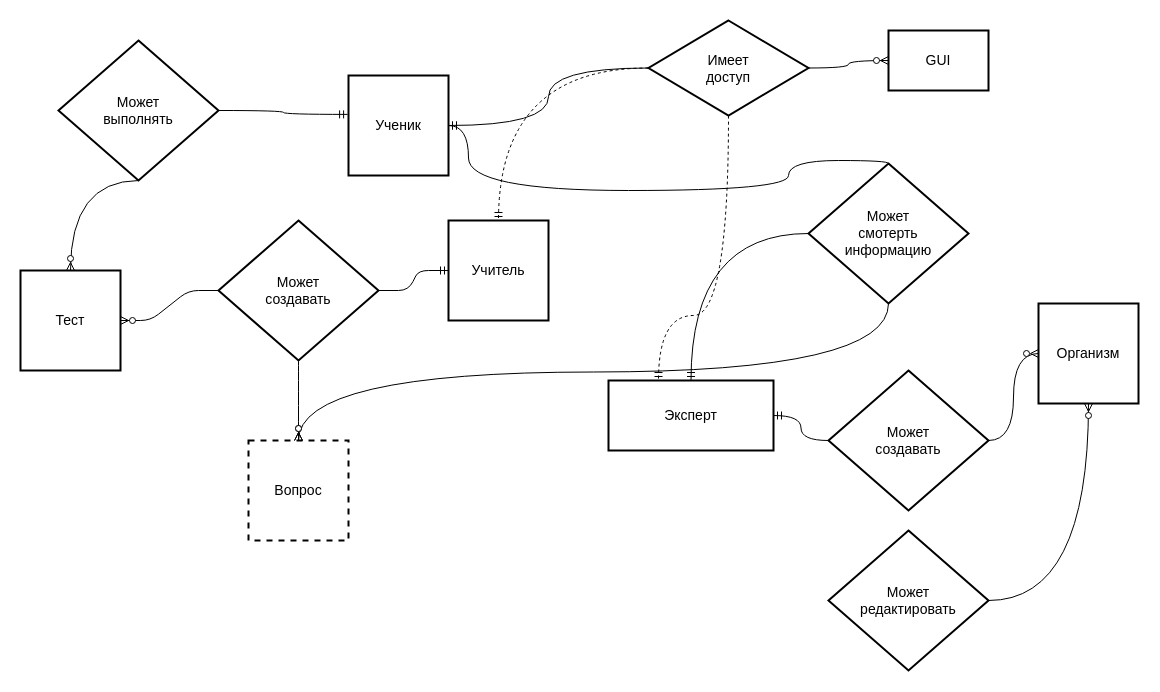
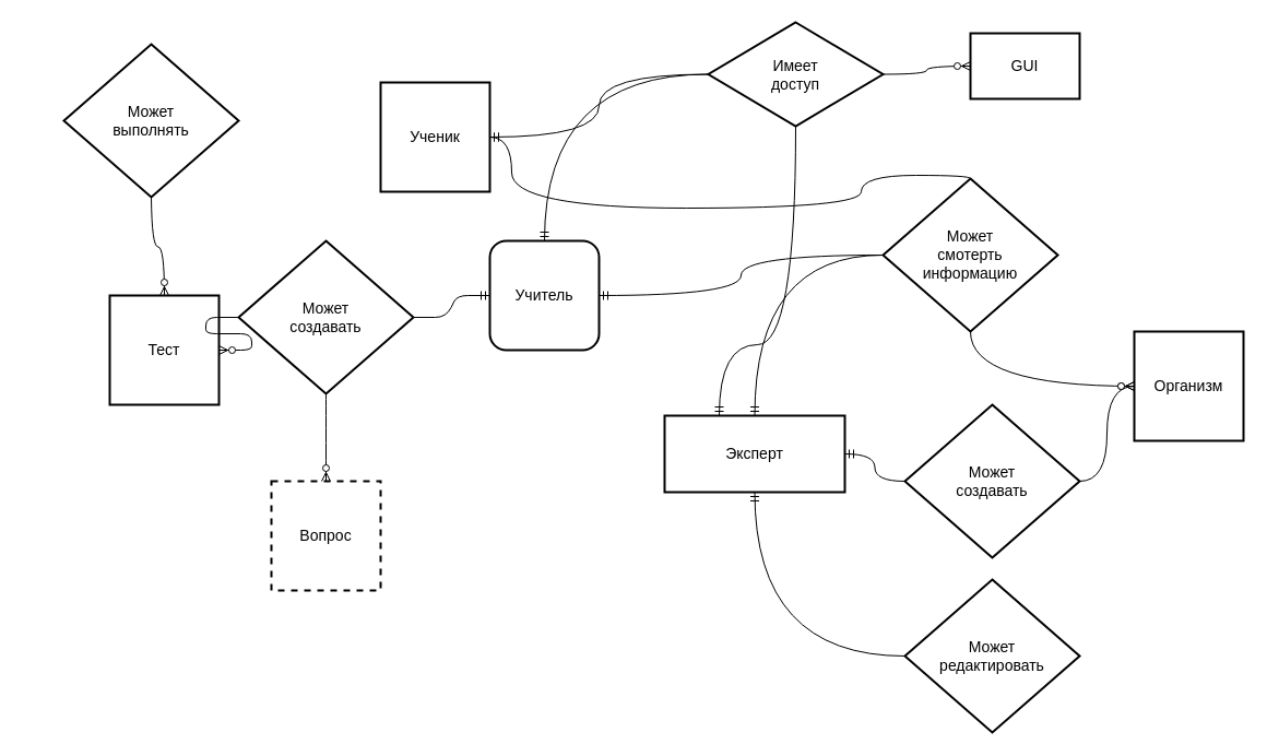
  <mxCell id="0" />
  <mxCell id="1" parent="0" />
  <mxCell id="2" value="Организм" style="strokeWidth=2;whiteSpace=wrap;html=1;align=center;fontSize=14;" vertex="1" parent="1"><mxGeometry x="1038" y="303" width="100" height="100" as="geometry" /></mxCell>
  <mxCell id="3" value="Может&lt;br&gt;смотерть&lt;br&gt;информацию" style="shape=rhombus;strokeWidth=2;fontSize=17;perimeter=rhombusPerimeter;whiteSpace=wrap;html=1;align=center;fontSize=14;" vertex="1" parent="1"><mxGeometry x="808" y="163" width="160" height="140" as="geometry" /></mxCell>
- <mxCell id="4" value="Тест" style="strokeWidth=2;whiteSpace=wrap;html=1;align=center;fontSize=14;" vertex="1" parent="1"><mxGeometry x="20" y="270" width="100" height="100" as="geometry" /></mxCell>
+ <mxCell id="4" value="Тест" style="strokeWidth=2;whiteSpace=wrap;html=1;align=center;fontSize=14;" vertex="1" parent="1"><mxGeometry x="100" y="270" width="100" height="100" as="geometry" /></mxCell>
  <mxCell id="5" value="Вопрос" style="strokeWidth=2;whiteSpace=wrap;html=1;align=center;fontSize=14;dashed=1;" vertex="1" parent="1"><mxGeometry x="248" y="440" width="100" height="100" as="geometry" /></mxCell>
  <mxCell id="6" value="GUI" style="strokeWidth=2;whiteSpace=wrap;html=1;align=center;fontSize=14;" vertex="1" parent="1"><mxGeometry x="888" y="30" width="100" height="60" as="geometry" /></mxCell>
  <mxCell id="7" value="Ученик" style="strokeWidth=2;whiteSpace=wrap;html=1;align=center;fontSize=14;" vertex="1" parent="1"><mxGeometry x="348" y="75" width="100" height="100" as="geometry" /></mxCell>
- <mxCell id="8" value="Учитель" style="strokeWidth=2;whiteSpace=wrap;html=1;align=center;fontSize=14;" vertex="1" parent="1"><mxGeometry x="448" y="220" width="100" height="100" as="geometry" /></mxCell>
+ <mxCell id="8" value="Учитель" style="strokeWidth=2;whiteSpace=wrap;html=1;align=center;fontSize=14;rounded=1;" vertex="1" parent="1"><mxGeometry x="448" y="220" width="100" height="100" as="geometry" /></mxCell>
  <mxCell id="9" value="Эксперт" style="strokeWidth=2;whiteSpace=wrap;html=1;align=center;fontSize=14;" vertex="1" parent="1"><mxGeometry x="608" y="380" width="165" height="70" as="geometry" /></mxCell>
  <mxCell id="10" value="Может&lt;br&gt;выполнять" style="shape=rhombus;strokeWidth=2;fontSize=17;perimeter=rhombusPerimeter;whiteSpace=wrap;html=1;align=center;fontSize=14;" vertex="1" parent="1"><mxGeometry x="58" y="40" width="160" height="140" as="geometry" /></mxCell>
  <mxCell id="11" value="Может&lt;br&gt;создавать" style="shape=rhombus;strokeWidth=2;fontSize=17;perimeter=rhombusPerimeter;whiteSpace=wrap;html=1;align=center;fontSize=14;" vertex="1" parent="1"><mxGeometry x="828" y="370" width="160" height="140" as="geometry" /></mxCell>
  <mxCell id="12" value="Может&lt;br&gt;создавать" style="shape=rhombus;strokeWidth=2;fontSize=17;perimeter=rhombusPerimeter;whiteSpace=wrap;html=1;align=center;fontSize=14;" vertex="1" parent="1"><mxGeometry x="218" y="220" width="160" height="140" as="geometry" /></mxCell>
  <mxCell id="13" value="Может&lt;br&gt;редактировать" style="shape=rhombus;strokeWidth=2;fontSize=17;perimeter=rhombusPerimeter;whiteSpace=wrap;html=1;align=center;fontSize=14;" vertex="1" parent="1"><mxGeometry x="828" y="530" width="160" height="140" as="geometry" /></mxCell>
  <mxCell id="14" value="Имеет&lt;br&gt;доступ" style="shape=rhombus;strokeWidth=2;fontSize=17;perimeter=rhombusPerimeter;whiteSpace=wrap;html=1;align=center;fontSize=14;" vertex="1" parent="1"><mxGeometry x="648" y="20" width="160" height="95" as="geometry" /></mxCell>
  <mxCell id="15" value="" style="edgeStyle=entityRelationEdgeStyle;fontSize=12;html=1;endArrow=ERzeroToMany;endFill=1;" edge="1" parent="1" source="12" target="4"><mxGeometry width="100" height="100" relative="1" as="geometry"><mxPoint x="128" y="470" as="sourcePoint" /><mxPoint x="228" y="370" as="targetPoint" /></mxGeometry></mxCell>
  <mxCell id="16" value="" style="edgeStyle=entityRelationEdgeStyle;fontSize=12;html=1;endArrow=ERmandOne;" edge="1" parent="1" source="12" target="8"><mxGeometry width="100" height="100" relative="1" as="geometry"><mxPoint x="98" y="490" as="sourcePoint" /><mxPoint x="198" y="390" as="targetPoint" /></mxGeometry></mxCell>
  <mxCell id="17" value="" style="edgeStyle=orthogonalEdgeStyle;fontSize=12;html=1;endArrow=ERzeroToMany;endFill=1;exitX=0.5;exitY=1;exitDx=0;exitDy=0;curved=1;" edge="1" parent="1" source="12" target="5"><mxGeometry width="100" height="100" relative="1" as="geometry"><mxPoint x="328" y="360" as="sourcePoint" /><mxPoint x="138" y="300" as="targetPoint" /></mxGeometry></mxCell>
- <mxCell id="18" value="" style="edgeStyle=orthogonalEdgeStyle;fontSize=12;html=1;endArrow=ERmandOne;entryX=-0.009;entryY=0.389;entryDx=0;entryDy=0;entryPerimeter=0;exitX=1;exitY=0.5;exitDx=0;exitDy=0;curved=1;" edge="1" parent="1" source="10" target="7"><mxGeometry width="100" height="100" relative="1" as="geometry"><mxPoint x="278" y="80" as="sourcePoint" /><mxPoint x="403.5" y="80" as="targetPoint" /></mxGeometry></mxCell>
  <mxCell id="19" value="" style="edgeStyle=orthogonalEdgeStyle;fontSize=12;html=1;endArrow=ERzeroToMany;endFill=1;entryX=0.5;entryY=0;entryDx=0;entryDy=0;curved=1;" edge="1" parent="1" target="4"><mxGeometry width="100" height="100" relative="1" as="geometry"><mxPoint x="138" y="180" as="sourcePoint" /><mxPoint x="201" y="210" as="targetPoint" /></mxGeometry></mxCell>
  <mxCell id="20" value="" style="edgeStyle=orthogonalEdgeStyle;fontSize=12;html=1;endArrow=ERmandOne;exitX=0.5;exitY=0;exitDx=0;exitDy=0;curved=1;" edge="1" parent="1" source="3" target="7"><mxGeometry width="100" height="100" relative="1" as="geometry"><mxPoint x="558" y="180" as="sourcePoint" /><mxPoint x="429.471" y="227.176" as="targetPoint" /><Array as="points"><mxPoint x="788" y="160" /><mxPoint x="788" y="190" /><mxPoint x="468" y="190" /></Array></mxGeometry></mxCell>
  <mxCell id="21" value="" style="edgeStyle=orthogonalEdgeStyle;fontSize=12;html=1;endArrow=ERmandOne;exitX=0;exitY=0.5;exitDx=0;exitDy=0;curved=1;" edge="1" parent="1" source="14" target="7"><mxGeometry width="100" height="100" relative="1" as="geometry"><mxPoint x="578" y="50" as="sourcePoint" /><mxPoint x="558" y="110" as="targetPoint" /></mxGeometry></mxCell>
- <mxCell id="22" value="" style="edgeStyle=orthogonalEdgeStyle;fontSize=12;html=1;endArrow=ERmandOne;curved=1;dashed=1;" edge="1" parent="1" source="14" target="8"><mxGeometry width="100" height="100" relative="1" as="geometry"><mxPoint x="608" y="230" as="sourcePoint" /><mxPoint x="479.471" y="277.176" as="targetPoint" /></mxGeometry></mxCell>
- <mxCell id="23" value="" style="edgeStyle=orthogonalEdgeStyle;fontSize=12;html=1;endArrow=ERmandOne;curved=1;dashed=1;" edge="1" parent="1" source="14" target="9"><mxGeometry width="100" height="100" relative="1" as="geometry"><mxPoint x="598" y="410" as="sourcePoint" /><mxPoint x="469.471" y="457.176" as="targetPoint" /><Array as="points"><mxPoint x="728" y="315" /><mxPoint x="658" y="315" /></Array></mxGeometry></mxCell>
+ <mxCell id="22" value="" style="edgeStyle=orthogonalEdgeStyle;fontSize=12;html=1;endArrow=ERmandOne;curved=1;" edge="1" parent="1" source="14" target="8"><mxGeometry width="100" height="100" relative="1" as="geometry"><mxPoint x="608" y="230" as="sourcePoint" /><mxPoint x="479.471" y="277.176" as="targetPoint" /></mxGeometry></mxCell>
+ <mxCell id="23" value="" style="edgeStyle=orthogonalEdgeStyle;fontSize=12;html=1;endArrow=ERmandOne;curved=1;" edge="1" parent="1" source="14" target="9"><mxGeometry width="100" height="100" relative="1" as="geometry"><mxPoint x="598" y="410" as="sourcePoint" /><mxPoint x="469.471" y="457.176" as="targetPoint" /><Array as="points"><mxPoint x="728" y="315" /><mxPoint x="658" y="315" /></Array></mxGeometry></mxCell>
+ <mxCell id="24" value="" style="edgeStyle=orthogonalEdgeStyle;fontSize=12;html=1;endArrow=ERmandOne;exitX=0;exitY=0.5;exitDx=0;exitDy=0;curved=1;" edge="1" parent="1" source="3" target="8"><mxGeometry width="100" height="100" relative="1" as="geometry"><mxPoint x="528" y="430" as="sourcePoint" /><mxPoint x="399.471" y="477.176" as="targetPoint" /></mxGeometry></mxCell>
  <mxCell id="25" value="" style="edgeStyle=orthogonalEdgeStyle;fontSize=12;html=1;endArrow=ERmandOne;exitX=0;exitY=0.5;exitDx=0;exitDy=0;curved=1;" edge="1" parent="1" source="3" target="9"><mxGeometry width="100" height="100" relative="1" as="geometry"><mxPoint x="728" y="420" as="sourcePoint" /><mxPoint x="599.471" y="467.176" as="targetPoint" /></mxGeometry></mxCell>
- <mxCell id="27" value="" style="edgeStyle=orthogonalEdgeStyle;fontSize=12;html=1;endArrow=ERzeroToMany;endFill=1;curved=1;" edge="1" parent="1" source="13" target="2"><mxGeometry width="100" height="100" relative="1" as="geometry"><mxPoint x="788" y="690" as="sourcePoint" /><mxPoint x="711" y="690" as="targetPoint" /></mxGeometry></mxCell>
+ <mxCell id="26" value="" style="edgeStyle=orthogonalEdgeStyle;fontSize=12;html=1;endArrow=ERmandOne;curved=1;" edge="1" parent="1" source="13" target="9"><mxGeometry width="100" height="100" relative="1" as="geometry"><mxPoint x="678" y="610" as="sourcePoint" /><mxPoint x="549.471" y="657.176" as="targetPoint" /></mxGeometry></mxCell>
  <mxCell id="28" value="" style="edgeStyle=orthogonalEdgeStyle;fontSize=12;html=1;endArrow=ERzeroToMany;endFill=1;curved=1;" edge="1" parent="1" source="11" target="2"><mxGeometry width="100" height="100" relative="1" as="geometry"><mxPoint x="1178" y="580" as="sourcePoint" /><mxPoint x="1101" y="580" as="targetPoint" /></mxGeometry></mxCell>
  <mxCell id="29" value="" style="edgeStyle=orthogonalEdgeStyle;fontSize=12;html=1;endArrow=ERmandOne;exitX=0;exitY=0.5;exitDx=0;exitDy=0;curved=1;" edge="1" parent="1" source="11" target="9"><mxGeometry width="100" height="100" relative="1" as="geometry"><mxPoint x="808" y="600" as="sourcePoint" /><mxPoint x="688.294" y="789.787" as="targetPoint" /></mxGeometry></mxCell>
- <mxCell id="30" value="" style="edgeStyle=orthogonalEdgeStyle;fontSize=12;html=1;endArrow=ERzeroToMany;endFill=1;exitX=0.5;exitY=1;exitDx=0;exitDy=0;curved=1;" edge="1" parent="1" source="3" target="5"><mxGeometry width="100" height="100" relative="1" as="geometry"><mxPoint x="908" y="330" as="sourcePoint" /><mxPoint x="1202.5" y="330" as="targetPoint" /></mxGeometry></mxCell>
+ <mxCell id="30" value="" style="edgeStyle=orthogonalEdgeStyle;fontSize=12;html=1;endArrow=ERzeroToMany;endFill=1;exitX=0.5;exitY=1;exitDx=0;exitDy=0;curved=1;" edge="1" parent="1" source="3" target="2"><mxGeometry width="100" height="100" relative="1" as="geometry"><mxPoint x="908" y="330" as="sourcePoint" /><mxPoint x="1202.5" y="330" as="targetPoint" /></mxGeometry></mxCell>
  <mxCell id="31" value="" style="edgeStyle=orthogonalEdgeStyle;fontSize=12;html=1;endArrow=ERzeroToMany;endFill=1;curved=1;" edge="1" parent="1" source="14" target="6"><mxGeometry width="100" height="100" relative="1" as="geometry"><mxPoint x="778" y="30" as="sourcePoint" /><mxPoint x="918" y="-10" as="targetPoint" /></mxGeometry></mxCell>
